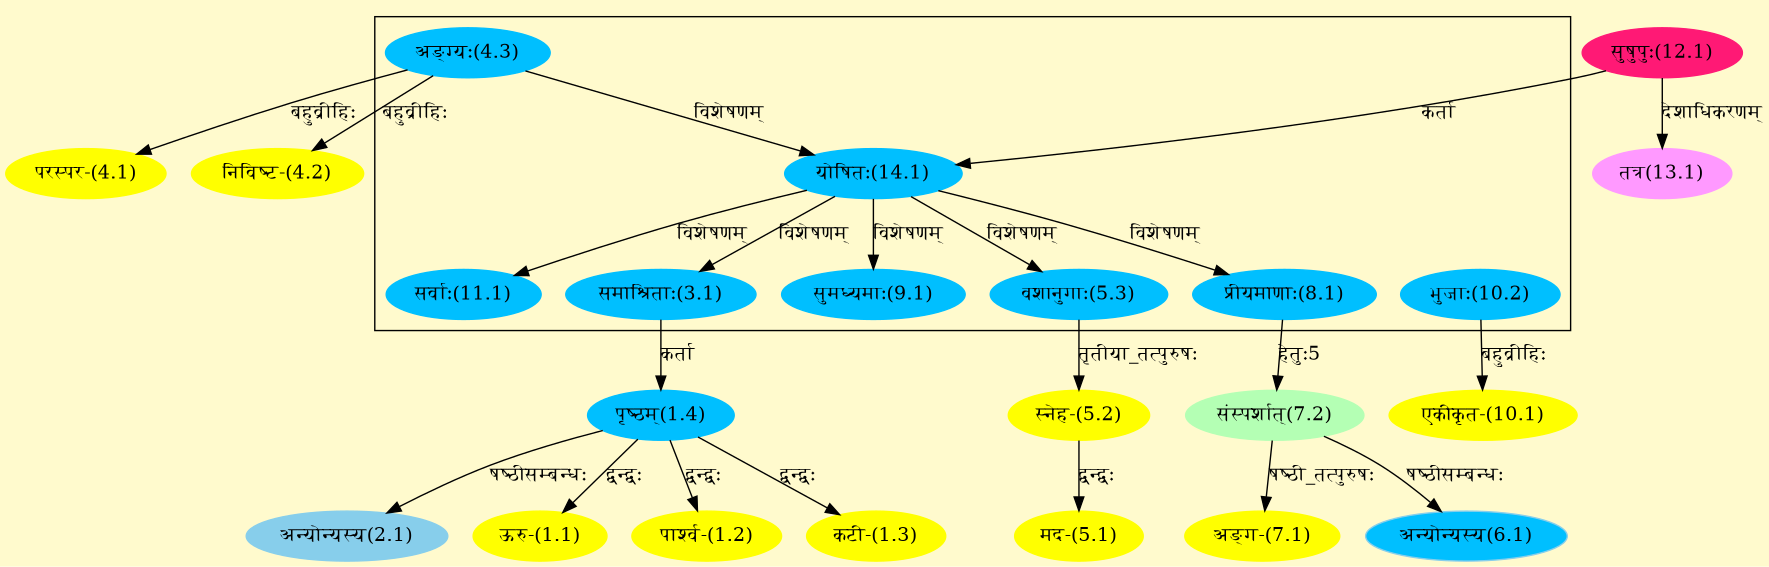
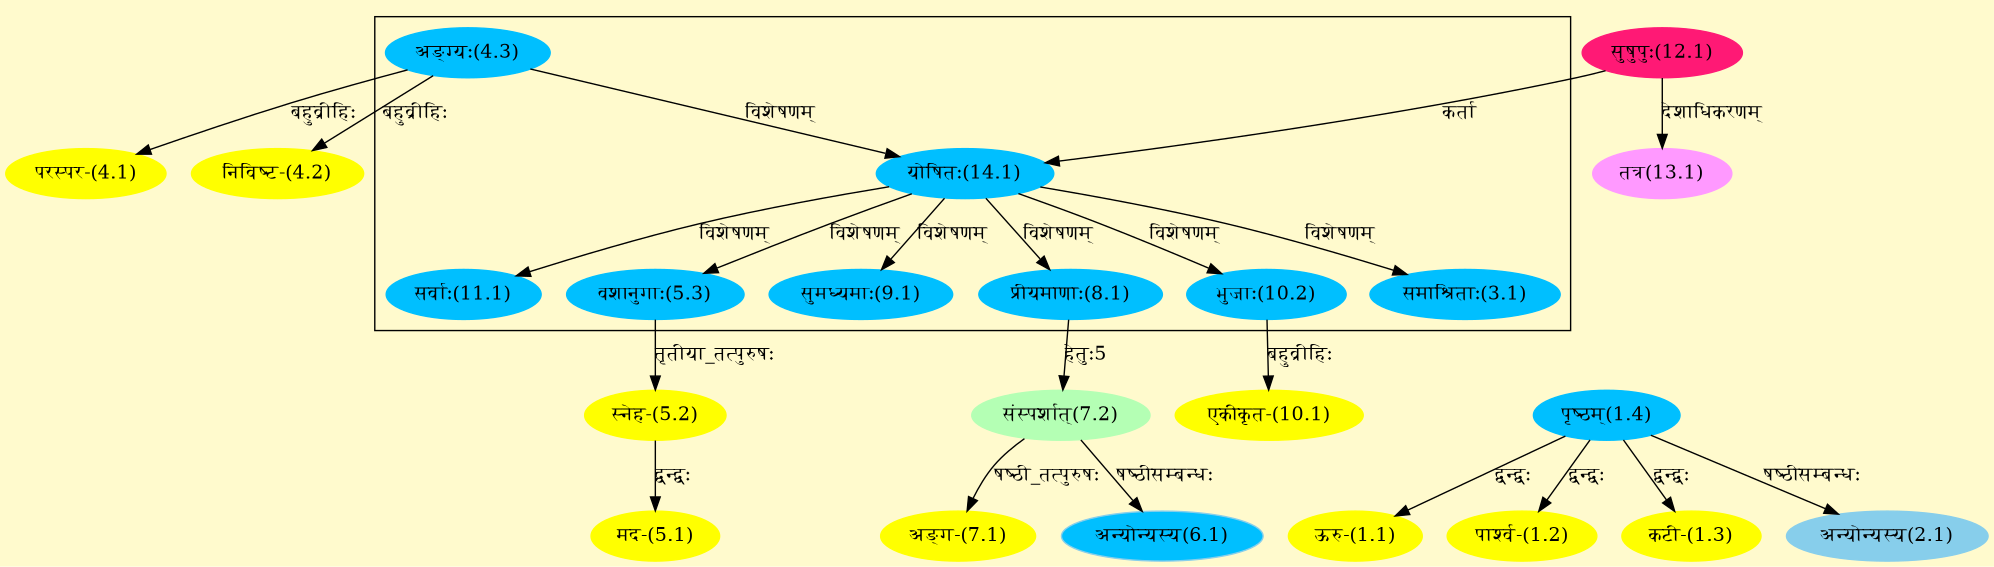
  digraph {
    bgcolor=lemonchiffon1
    compound=true
    rankdir=BT
    node [color="#00BFFF" style=filled]
    edge [dir=back]
    n1 [label="समाश्रिताः(3.1)"]
    n2 [label="योषितः(14.1)"]
    n3 [label="अङ्ग्यः(4.3)"]
    n4 [label="वशानुगाः(5.3)"]
    n5 [label="प्रीयमाणाः(8.1)"]
    n6 [label="सुमध्यमाः(9.1)"]
    n7 [label="भुजाः(10.2)"]
    n8 [label="सर्वाः(11.1)"]
    n9 [color="#FF1975" label="सुषुपुः(12.1)"]
    n10 [color="#FFFF00" label="ऊरु-(1.1)"]
    n11 [label="पृष्ठम्(1.4)"]
    n12 [color="#FFFF00" label="पार्श्व-(1.2)"]
    n13 [color="#FFFF00" label="कटी-(1.3)"]
    n14 [color="#87CEEB" label="अन्योन्यस्य(2.1)"]
    n15 [color="#FFFF00" label="परस्पर-(4.1)"]
    n16 [color="#FFFF00" label="निविष्ट-(4.2)"]
    n17 [color="#FFFF00" label="मद-(5.1)"]
    n18 [color="#FFFF00" label="स्नेह-(5.2)"]
    n19 [color="#87CEEB" fillcolor="#00BFFF" label="अन्योन्यस्य(6.1)"]
    n20 [color="#B4FFB4" label="संस्पर्शात्(7.2)"]
    n21 [color="#FFFF00" label="अङ्ग-(7.1)"]
    n22 [color="#FFFF00" label="एकीकृत-(10.1)"]
    n23 [color="#FF99FF" label="तत्र(13.1)"]
    subgraph cluster_1 {
      n1
      n2
      n3
      n4
      n5
      n6
      n7
      n8
    }
    n1 -> n2 [label="विशेषणम्"]
    n2 -> n3 [label="विशेषणम्"]
    n2 -> n9 [label="कर्ता"]
    n4 -> n2 [label="विशेषणम्"]
    n5 -> n2 [label="विशेषणम्"]
    n6 -> n2 [label="विशेषणम्"]
+   n7 -> n2 [label="विशेषणम्"]
    n8 -> n2 [label="विशेषणम्"]
    n10 -> n11 [label="द्वन्द्वः"]
-   n11 -> n1 [label="कर्ता"]
    n12 -> n11 [label="द्वन्द्वः"]
    n13 -> n11 [label="द्वन्द्वः"]
    n14 -> n11 [label="षष्ठीसम्बन्धः"]
    n15 -> n3 [label="बहुव्रीहिः"]
    n16 -> n3 [label="बहुव्रीहिः"]
    n17 -> n18 [label="द्वन्द्वः"]
    n18 -> n4 [label="तृतीया_तत्पुरुषः"]
    n19 -> n20 [label="षष्ठीसम्बन्धः"]
    n20 -> n5 [label="हेतुः5"]
    n21 -> n20 [label="षष्ठी_तत्पुरुषः"]
    n22 -> n7 [label="बहुव्रीहिः"]
    n23 -> n9 [label="देशाधिकरणम्"]
  }
